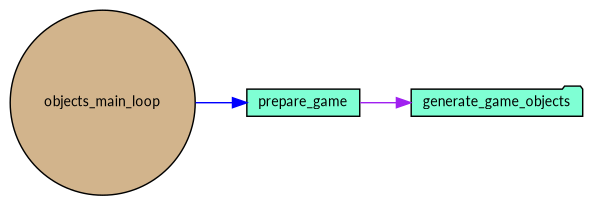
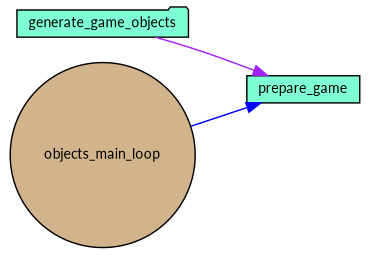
  digraph {
    fontname=Lato
    rankdir=RL
    node [color=black fillcolor=aquamarine fontname=Lato fontsize=10 style=filled]
    edge [dir=back fontname=Lato fontsize=10 labelfontname=Helvetica labelfontsize=10 style=solid]
    n1 [fontcolor=black height=0.2 label=generate_game_objects shape=folder width=0.4]
    n2 [height=0.2 label=prepare_game shape=box width=0.4]
    n3 [fillcolor=tan height=0.2 label=objects_main_loop shape=circle width=0.4]
-   n1 -> n2 [color=purple]
+   n2 -> n1 [color=purple]
    n2 -> n3 [color=blue]
  }
